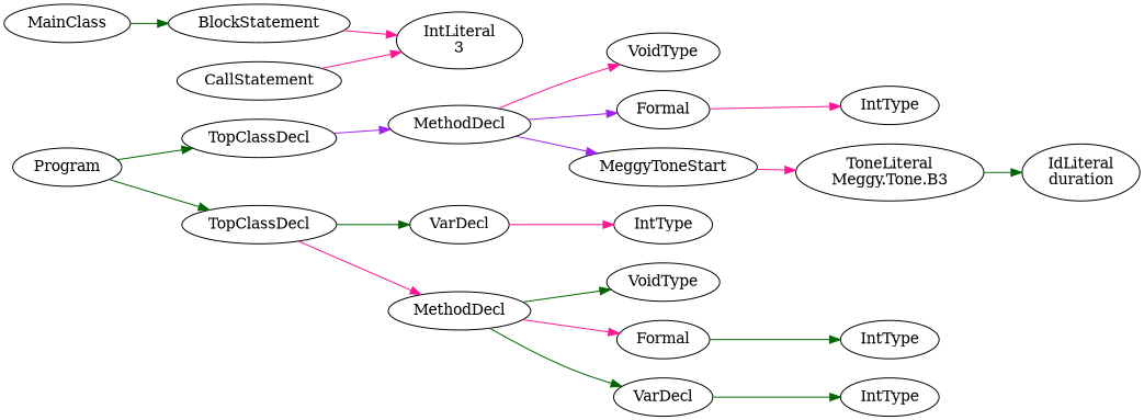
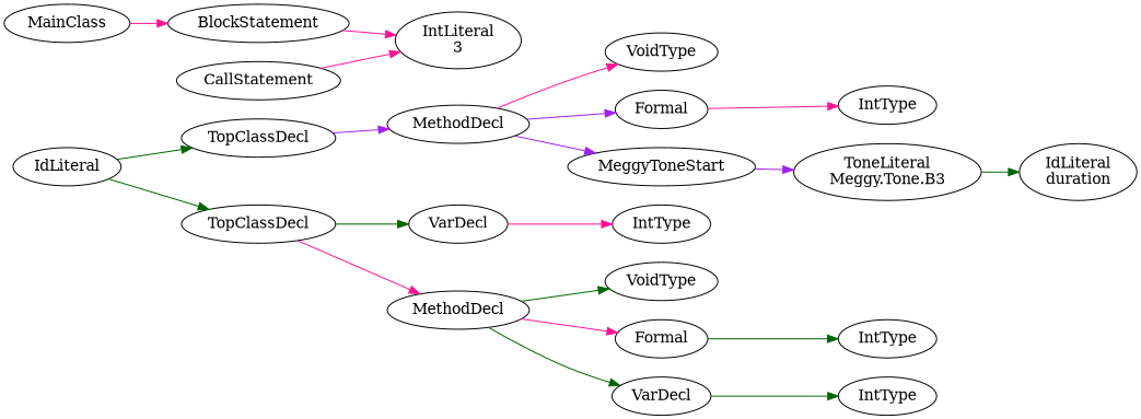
  digraph {
    rankdir=LR
    edge [color=darkgreen]
-   n1 [label=Program]
+   n1 [label=IdLiteral]
    n2 [label=TopClassDecl]
    n3 [label=TopClassDecl]
    n4 [label=MainClass]
    n5 [label=BlockStatement]
    n6 [label=MethodDecl]
    n7 [label=VarDecl]
    n8 [label=MethodDecl]
    n9 [label="IntLiteral\n3"]
    n10 [label=CallStatement]
    n11 [label=VoidType]
    n12 [label=Formal]
    n13 [label=MeggyToneStart]
    n14 [label=IntType]
    n15 [label="ToneLiteral\nMeggy.Tone.B3"]
    n16 [label="IdLiteral\nduration"]
    n17 [label=IntType]
    n18 [label=VoidType]
    n19 [label=Formal]
    n20 [label=VarDecl]
    n21 [label=IntType]
    n22 [label=IntType]
    n1 -> n2
    n1 -> n3
    n2 -> n6 [color=purple]
    n3 -> n7
    n3 -> n8 [color=deeppink]
-   n4 -> n5
+   n4 -> n5 [color=deeppink]
    n5 -> n9 [color=deeppink]
    n6 -> n11 [color=deeppink]
    n6 -> n12 [color=purple]
    n6 -> n13 [color=purple]
    n7 -> n17 [color=deeppink]
    n8 -> n18
    n8 -> n19 [color=deeppink]
    n8 -> n20
    n10 -> n9 [color=deeppink]
    n12 -> n14 [color=deeppink]
-   n13 -> n15 [color=deeppink]
+   n13 -> n15 [color=purple]
    n15 -> n16
    n19 -> n21
    n20 -> n22
  }
